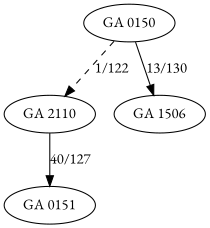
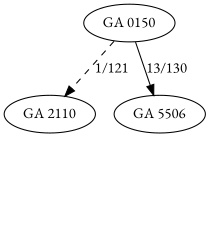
  digraph {
    fontname="EB Garamond"
    rankdir=TB
    node [fontname="EB Garamond" shape=ellipse]
    edge [fontname="EB Garamond"]
    "GA 0150"
    "GA 2110"
-   "GA 1506"
-   "GA 0151"
-   "GA 0150" -> "GA 2110" [label="1/122" style=dashed]
+   "GA 1506" [label="GA 5506"]
+   "GA 0150" -> "GA 2110" [label="1/121" style=dashed]
    "GA 0150" -> "GA 1506" [label="13/130"]
-   "GA 2110" -> "GA 0151" [label="40/127"]
  }
